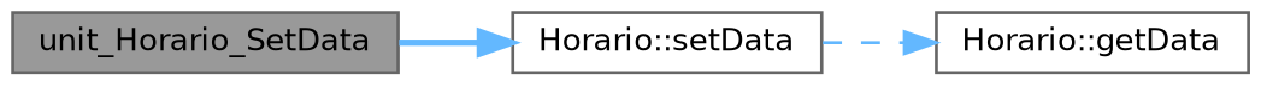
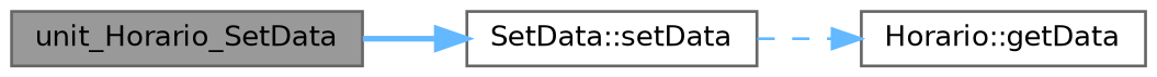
  digraph {
    rankdir=LR
    node [color=grey40 fillcolor=white fontname=Helvetica fontsize=10 shape=box style=filled]
    edge [color=steelblue1 fontname=Helvetica fontsize=10 labelfontname=Helvetica labelfontsize=10]
    n1 [color=gray40 fillcolor=grey60 fontcolor=black height=0.2 label=unit_Horario_SetData width=0.4]
-   n2 [height=0.2 label="Horario::setData" width=0.4]
+   n2 [height=0.2 label="SetData::setData" width=0.4]
    n3 [height=0.2 label="Horario::getData" width=0.4]
    n1 -> n2 [style=bold]
    n2 -> n3 [style=dashed]
  }
